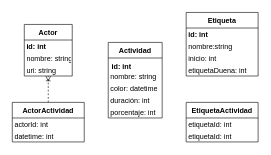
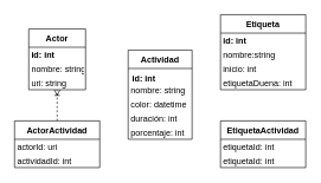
  <mxCell id="0" />
  <mxCell id="1" parent="0" />
  <mxCell id="2" value="Actor" style="swimlane;fontStyle=1;align=center;verticalAlign=top;childLayout=stackLayout;horizontal=1;startSize=26;horizontalStack=0;resizeParent=1;resizeParentMax=0;resizeLast=0;collapsible=1;marginBottom=0;" parent="1" vertex="1"><mxGeometry x="40" y="40" width="80" height="86" as="geometry" /></mxCell>
  <mxCell id="3" value="id: int" style="text;strokeColor=none;fillColor=none;align=left;verticalAlign=top;spacingLeft=4;spacingRight=4;overflow=hidden;rotatable=0;points=[[0,0.5],[1,0.5]];portConstraint=eastwest;fontStyle=1;fontSize=12;spacing=0;" parent="2" vertex="1"><mxGeometry y="26" width="80" height="20" as="geometry" /></mxCell>
  <mxCell id="4" value="nombre: string" style="text;strokeColor=none;fillColor=none;align=left;verticalAlign=top;spacingLeft=4;spacingRight=4;overflow=hidden;rotatable=0;points=[[0,0.5],[1,0.5]];portConstraint=eastwest;fontSize=12;spacing=0;" parent="2" vertex="1"><mxGeometry y="46" width="80" height="20" as="geometry" /></mxCell>
  <mxCell id="5" value="uri: string" style="text;strokeColor=none;fillColor=none;align=left;verticalAlign=top;spacingLeft=4;spacingRight=4;overflow=hidden;rotatable=0;points=[[0,0.5],[1,0.5]];portConstraint=eastwest;fontSize=12;spacing=0;" parent="2" vertex="1"><mxGeometry y="66" width="80" height="20" as="geometry" /></mxCell>
  <mxCell id="6" value="Etiqueta" style="swimlane;fontStyle=1;align=center;verticalAlign=top;childLayout=stackLayout;horizontal=1;startSize=26;horizontalStack=0;resizeParent=1;resizeParentMax=0;resizeLast=0;collapsible=1;marginBottom=0;" parent="1" vertex="1"><mxGeometry x="310" y="20" width="120" height="106" as="geometry" /></mxCell>
  <mxCell id="7" value="id: int" style="text;strokeColor=none;fillColor=none;align=left;verticalAlign=top;spacingLeft=4;spacingRight=4;overflow=hidden;rotatable=0;points=[[0,0.5],[1,0.5]];portConstraint=eastwest;fontStyle=1;fontSize=12;spacing=0;" parent="6" vertex="1"><mxGeometry y="26" width="120" height="20" as="geometry" /></mxCell>
  <mxCell id="8" value="nombre:string" style="text;strokeColor=none;fillColor=none;align=left;verticalAlign=top;spacingLeft=4;spacingRight=4;overflow=hidden;rotatable=0;points=[[0,0.5],[1,0.5]];portConstraint=eastwest;fontSize=12;spacing=0;" parent="6" vertex="1"><mxGeometry y="46" width="120" height="20" as="geometry" /></mxCell>
  <mxCell id="9" value="inicio: int" style="text;strokeColor=none;fillColor=none;align=left;verticalAlign=top;spacingLeft=4;spacingRight=4;overflow=hidden;rotatable=0;points=[[0,0.5],[1,0.5]];portConstraint=eastwest;fontSize=12;spacing=0;" parent="6" vertex="1"><mxGeometry y="66" width="120" height="20" as="geometry" /></mxCell>
  <mxCell id="10" value="etiquetaDuena: int" style="text;strokeColor=none;fillColor=none;align=left;verticalAlign=top;spacingLeft=4;spacingRight=4;overflow=hidden;rotatable=0;points=[[0,0.5],[1,0.5]];portConstraint=eastwest;fontSize=12;spacing=0;" parent="6" vertex="1"><mxGeometry y="86" width="120" height="20" as="geometry" /></mxCell>
  <mxCell id="11" value="Actividad" style="swimlane;fontStyle=1;align=center;verticalAlign=top;childLayout=stackLayout;horizontal=1;startSize=26;horizontalStack=0;resizeParent=1;resizeParentMax=0;resizeLast=0;collapsible=1;marginBottom=0;" parent="1" vertex="1"><mxGeometry x="180" y="70" width="90" height="126" as="geometry" /></mxCell>
  <mxCell id="12" value="id: int" style="text;strokeColor=none;fillColor=none;align=left;verticalAlign=top;spacingLeft=4;spacingRight=4;overflow=hidden;rotatable=0;points=[[0,0.5],[1,0.5]];portConstraint=eastwest;fontStyle=1;fontSize=12;" parent="11" vertex="1"><mxGeometry y="26" width="90" height="20" as="geometry" /></mxCell>
  <mxCell id="13" value="nombre: string" style="text;strokeColor=none;fillColor=none;align=left;verticalAlign=top;spacingLeft=4;spacingRight=4;overflow=hidden;rotatable=0;points=[[0,0.5],[1,0.5]];portConstraint=eastwest;fontSize=12;spacing=0;" parent="11" vertex="1"><mxGeometry y="46" width="90" height="20" as="geometry" /></mxCell>
  <mxCell id="14" value="color: datetime" style="text;strokeColor=none;fillColor=none;align=left;verticalAlign=top;spacingLeft=4;spacingRight=4;overflow=hidden;rotatable=0;points=[[0,0.5],[1,0.5]];portConstraint=eastwest;fontSize=12;spacing=0;" parent="11" vertex="1"><mxGeometry y="66" width="90" height="20" as="geometry" /></mxCell>
  <mxCell id="15" value="duración: int" style="text;strokeColor=none;fillColor=none;align=left;verticalAlign=top;spacingLeft=4;spacingRight=4;overflow=hidden;rotatable=0;points=[[0,0.5],[1,0.5]];portConstraint=eastwest;fontSize=12;spacing=0;" parent="11" vertex="1"><mxGeometry y="86" width="90" height="20" as="geometry" /></mxCell>
  <mxCell id="16" value="porcentaje: int" style="text;strokeColor=none;fillColor=none;align=left;verticalAlign=top;spacingLeft=4;spacingRight=4;overflow=hidden;rotatable=0;points=[[0,0.5],[1,0.5]];portConstraint=eastwest;fontSize=12;spacing=0;" parent="11" vertex="1"><mxGeometry y="106" width="90" height="20" as="geometry" /></mxCell>
  <mxCell id="17" value="EtiquetaActividad" style="swimlane;fontStyle=1;align=center;verticalAlign=top;childLayout=stackLayout;horizontal=1;startSize=26;horizontalStack=0;resizeParent=1;resizeParentMax=0;resizeLast=0;collapsible=1;marginBottom=0;" parent="1" vertex="1"><mxGeometry x="310" y="170" width="120" height="66" as="geometry" /></mxCell>
  <mxCell id="18" value="etiquetaId: int" style="text;strokeColor=none;fillColor=none;align=left;verticalAlign=top;spacingLeft=4;spacingRight=4;overflow=hidden;rotatable=0;points=[[0,0.5],[1,0.5]];portConstraint=eastwest;fontSize=12;spacing=0;" parent="17" vertex="1"><mxGeometry y="26" width="120" height="20" as="geometry" /></mxCell>
  <mxCell id="19" value="etiquetaId: int" style="text;strokeColor=none;fillColor=none;align=left;verticalAlign=top;spacingLeft=4;spacingRight=4;overflow=hidden;rotatable=0;points=[[0,0.5],[1,0.5]];portConstraint=eastwest;fontSize=12;spacing=0;" vertex="1" parent="17"><mxGeometry y="46" width="120" height="20" as="geometry" /></mxCell>
  <mxCell id="20" style="edgeStyle=orthogonalEdgeStyle;rounded=1;orthogonalLoop=1;jettySize=auto;html=1;endArrow=ERoneToMany;endFill=0;dashed=1;" parent="1" source="21" target="2" edge="1"><mxGeometry relative="1" as="geometry" /></mxCell>
  <mxCell id="21" value="ActorActividad" style="swimlane;fontStyle=1;align=center;verticalAlign=top;childLayout=stackLayout;horizontal=1;startSize=26;horizontalStack=0;resizeParent=1;resizeParentMax=0;resizeLast=0;collapsible=1;marginBottom=0;" parent="1" vertex="1"><mxGeometry x="20" y="170" width="120" height="66" as="geometry" /></mxCell>
- <mxCell id="22" value="actorId: int" style="text;strokeColor=none;fillColor=none;align=left;verticalAlign=top;spacingLeft=4;spacingRight=4;overflow=hidden;rotatable=0;points=[[0,0.5],[1,0.5]];portConstraint=eastwest;fontSize=12;spacing=0;" parent="21" vertex="1"><mxGeometry y="26" width="120" height="20" as="geometry" /></mxCell>
- <mxCell id="23" value="datetime: int" style="text;strokeColor=none;fillColor=none;align=left;verticalAlign=top;spacingLeft=4;spacingRight=4;overflow=hidden;rotatable=0;points=[[0,0.5],[1,0.5]];portConstraint=eastwest;fontSize=12;spacing=0;" parent="21" vertex="1"><mxGeometry y="46" width="120" height="20" as="geometry" /></mxCell>
+ <mxCell id="22" value="actorId: uri" style="text;strokeColor=none;fillColor=none;align=left;verticalAlign=top;spacingLeft=4;spacingRight=4;overflow=hidden;rotatable=0;points=[[0,0.5],[1,0.5]];portConstraint=eastwest;fontSize=12;spacing=0;" parent="21" vertex="1"><mxGeometry y="26" width="120" height="20" as="geometry" /></mxCell>
+ <mxCell id="23" value="actividadId: int" style="text;strokeColor=none;fillColor=none;align=left;verticalAlign=top;spacingLeft=4;spacingRight=4;overflow=hidden;rotatable=0;points=[[0,0.5],[1,0.5]];portConstraint=eastwest;fontSize=12;spacing=0;" parent="21" vertex="1"><mxGeometry y="46" width="120" height="20" as="geometry" /></mxCell>
